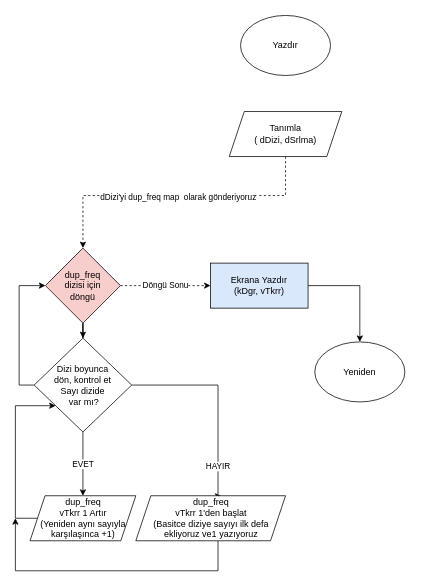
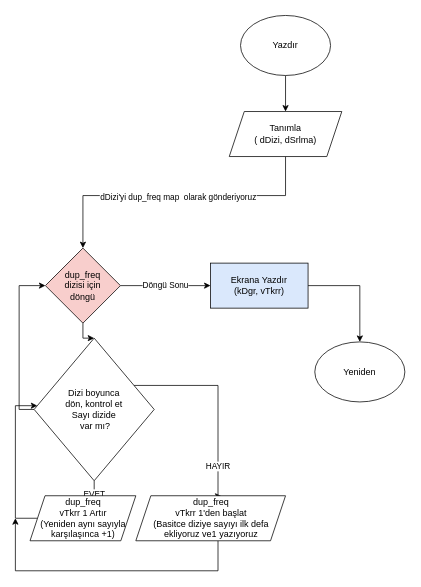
  <mxCell id="0" />
  <mxCell id="1" parent="0" />
+ <mxCell id="2" style="edgeStyle=orthogonalEdgeStyle;rounded=0;orthogonalLoop=1;jettySize=auto;html=1;exitX=0.5;exitY=1;exitDx=0;exitDy=0;" edge="1" parent="1" source="3" target="6"><mxGeometry relative="1" as="geometry" /></mxCell>
  <mxCell id="3" value="Yazdır" style="ellipse;whiteSpace=wrap;html=1;" vertex="1" parent="1"><mxGeometry x="320" y="20" width="120" height="80" as="geometry" /></mxCell>
- <mxCell id="4" style="edgeStyle=orthogonalEdgeStyle;rounded=0;orthogonalLoop=1;jettySize=auto;html=1;entryX=0.5;entryY=0;entryDx=0;entryDy=0;dashed=1;" edge="1" parent="1" source="6" target="11"><mxGeometry relative="1" as="geometry"><Array as="points"><mxPoint x="380" y="260" /><mxPoint x="110" y="260" /></Array></mxGeometry></mxCell>
+ <mxCell id="4" style="edgeStyle=orthogonalEdgeStyle;rounded=0;orthogonalLoop=1;jettySize=auto;html=1;entryX=0.5;entryY=0;entryDx=0;entryDy=0;" edge="1" parent="1" source="6" target="11"><mxGeometry relative="1" as="geometry"><Array as="points"><mxPoint x="380" y="260" /><mxPoint x="110" y="260" /></Array></mxGeometry></mxCell>
  <mxCell id="5" value="&lt;div&gt;dDizi'yi dup_freq map&amp;nbsp; olarak gönderiyoruz&lt;br&gt;&lt;/div&gt;" style="edgeLabel;html=1;align=center;verticalAlign=middle;resizable=0;points=[];" vertex="1" connectable="0" parent="4"><mxGeometry x="-0.001" y="1" relative="1" as="geometry"><mxPoint as="offset" /></mxGeometry></mxCell>
  <mxCell id="6" value="&lt;div align=&quot;center&quot;&gt;Tanımla&lt;/div&gt;&lt;div align=&quot;center&quot;&gt;( dDizi, dSrlma)&lt;br&gt;&lt;/div&gt;" style="shape=parallelogram;perimeter=parallelogramPerimeter;whiteSpace=wrap;html=1;fixedSize=1;align=center;" vertex="1" parent="1"><mxGeometry x="305" y="148" width="150" height="60" as="geometry" /></mxCell>
  <mxCell id="7" value="" style="edgeStyle=orthogonalEdgeStyle;rounded=0;orthogonalLoop=1;jettySize=auto;html=1;" edge="1" parent="1" source="12" target="8"><mxGeometry relative="1" as="geometry" /></mxCell>
  <mxCell id="8" value="Yeniden" style="ellipse;whiteSpace=wrap;html=1;" vertex="1" parent="1"><mxGeometry x="419" y="455" width="120" height="80" as="geometry" /></mxCell>
  <mxCell id="9" value="" style="edgeStyle=orthogonalEdgeStyle;rounded=0;orthogonalLoop=1;jettySize=auto;html=1;" edge="1" parent="1" source="11" target="16"><mxGeometry relative="1" as="geometry"><mxPoint x="110" y="480" as="targetPoint" /></mxGeometry></mxCell>
- <mxCell id="10" value="Döngü Sonu" style="edgeStyle=orthogonalEdgeStyle;rounded=0;orthogonalLoop=1;jettySize=auto;html=1;dashed=1;" edge="1" parent="1" source="11" target="12"><mxGeometry relative="1" as="geometry"><mxPoint x="260" y="380" as="targetPoint" /></mxGeometry></mxCell>
+ <mxCell id="10" value="Döngü Sonu" style="edgeStyle=orthogonalEdgeStyle;rounded=0;orthogonalLoop=1;jettySize=auto;html=1;" edge="1" parent="1" source="11" target="12"><mxGeometry relative="1" as="geometry"><mxPoint x="260" y="380" as="targetPoint" /></mxGeometry></mxCell>
  <mxCell id="11" value="&lt;div&gt;dup_freq&lt;/div&gt;&lt;div&gt;dizisi için &lt;br&gt;&lt;/div&gt;&lt;div&gt;döngü&lt;br&gt;&lt;/div&gt;" style="rhombus;whiteSpace=wrap;html=1;fillColor=#f8cecc;" vertex="1" parent="1"><mxGeometry x="60" y="330" width="100" height="100" as="geometry" /></mxCell>
  <mxCell id="12" value="&lt;div&gt;Ekrana Yazdır&lt;/div&gt;&lt;div&gt;(kDgr, vTkrr)&lt;br&gt;&lt;/div&gt;" style="rounded=0;whiteSpace=wrap;html=1;fillColor=#dae8fc;" vertex="1" parent="1"><mxGeometry x="280" y="350" width="130" height="60" as="geometry" /></mxCell>
  <mxCell id="13" value="EVET" style="edgeStyle=orthogonalEdgeStyle;rounded=0;orthogonalLoop=1;jettySize=auto;html=1;entryX=0.5;entryY=0;entryDx=0;entryDy=0;" edge="1" parent="1" source="16" target="18"><mxGeometry relative="1" as="geometry" /></mxCell>
  <mxCell id="14" value="HAYIR" style="edgeStyle=orthogonalEdgeStyle;rounded=0;orthogonalLoop=1;jettySize=auto;html=1;entryX=0.572;entryY=0.011;entryDx=0;entryDy=0;entryPerimeter=0;" edge="1" parent="1" source="16" target="20"><mxGeometry x="0.662" relative="1" as="geometry"><mxPoint x="230" y="610" as="targetPoint" /><Array as="points"><mxPoint x="290" y="513" /><mxPoint x="290" y="661" /></Array><mxPoint as="offset" /></mxGeometry></mxCell>
  <mxCell id="15" style="edgeStyle=orthogonalEdgeStyle;rounded=0;orthogonalLoop=1;jettySize=auto;html=1;exitX=0;exitY=0.5;exitDx=0;exitDy=0;entryX=0;entryY=0.5;entryDx=0;entryDy=0;" edge="1" parent="1" source="16" target="11"><mxGeometry relative="1" as="geometry" /></mxCell>
- <mxCell id="16" value="&lt;div&gt;Dizi boyunca &lt;br&gt;&lt;/div&gt;&lt;div&gt;dön, kontrol et&lt;br&gt;&lt;/div&gt;&lt;div&gt;Sayı dizide&lt;/div&gt;&lt;div&gt;&amp;nbsp;var mı?&lt;/div&gt;" style="rhombus;whiteSpace=wrap;html=1;" vertex="1" parent="1"><mxGeometry x="45" y="450" width="130" height="125" as="geometry" /></mxCell>
+ <mxCell id="16" value="&lt;div&gt;Dizi boyunca &lt;br&gt;&lt;/div&gt;&lt;div&gt;dön, kontrol et&lt;br&gt;&lt;/div&gt;&lt;div&gt;Sayı dizide&lt;/div&gt;&lt;div&gt;&amp;nbsp;var mı?&lt;/div&gt;" style="rhombus;whiteSpace=wrap;html=1;" vertex="1" parent="1"><mxGeometry x="45" y="450" width="160" height="190" as="geometry" /></mxCell>
  <mxCell id="17" style="edgeStyle=orthogonalEdgeStyle;rounded=0;orthogonalLoop=1;jettySize=auto;html=1;" edge="1" parent="1" source="18" target="16"><mxGeometry relative="1" as="geometry"><Array as="points"><mxPoint x="20" y="690" /><mxPoint x="20" y="540" /></Array></mxGeometry></mxCell>
  <mxCell id="18" value="&lt;div&gt;dup_freq&lt;/div&gt;&lt;div&gt;vTkrr 1 Artır&lt;/div&gt;&lt;div&gt;(Yeniden aynı sayıyla karşılaşınca +1)&lt;br&gt;&lt;/div&gt;" style="shape=parallelogram;perimeter=parallelogramPerimeter;whiteSpace=wrap;html=1;fixedSize=1;" vertex="1" parent="1"><mxGeometry x="39.5" y="660" width="141" height="60" as="geometry" /></mxCell>
  <mxCell id="19" style="edgeStyle=orthogonalEdgeStyle;rounded=0;orthogonalLoop=1;jettySize=auto;html=1;" edge="1" parent="1" source="20"><mxGeometry relative="1" as="geometry"><mxPoint x="20" y="690" as="targetPoint" /><Array as="points"><mxPoint x="290" y="760" /><mxPoint x="20" y="760" /></Array></mxGeometry></mxCell>
  <mxCell id="20" value="&lt;div&gt;dup_freq&lt;/div&gt;&lt;div&gt;vTkrr 1'den başlat&lt;/div&gt;&lt;div&gt;(Basitce diziye sayıyı ilk defa ekliyoruz ve1 yazıyoruz&lt;br&gt;&lt;/div&gt;" style="shape=parallelogram;perimeter=parallelogramPerimeter;whiteSpace=wrap;html=1;fixedSize=1;" vertex="1" parent="1"><mxGeometry x="180.5" y="660" width="199.5" height="60" as="geometry" /></mxCell>
